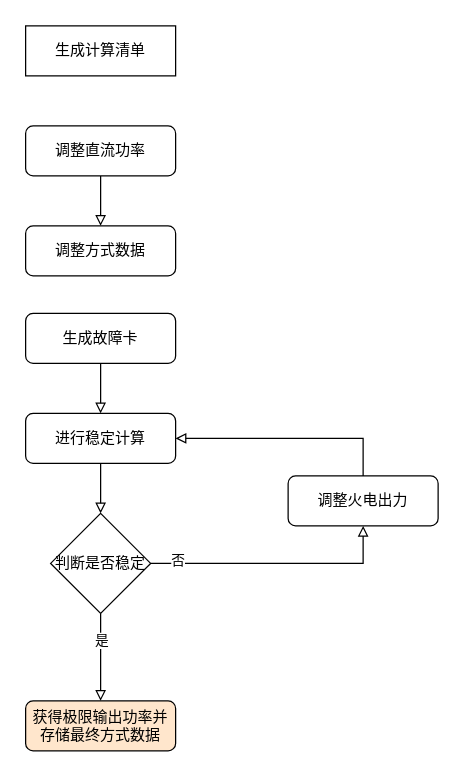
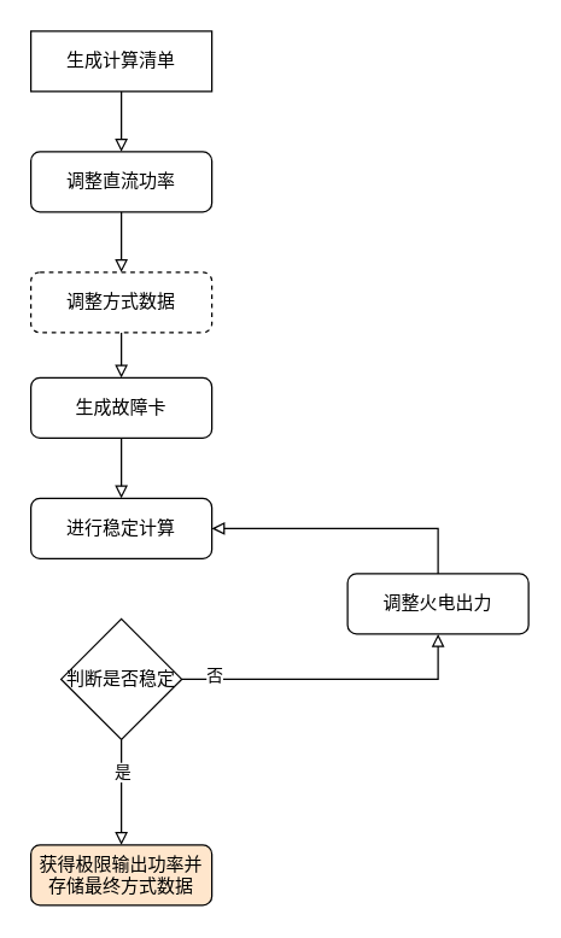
  <mxCell id="0" />
  <mxCell id="1" parent="0" />
+ <mxCell id="2" value="" style="edgeStyle=orthogonalEdgeStyle;rounded=0;orthogonalLoop=1;jettySize=auto;html=1;endArrow=block;endFill=0;" edge="1" parent="1" source="3" target="5"><mxGeometry relative="1" as="geometry" /></mxCell>
  <mxCell id="3" value="生成计算清单" style="whiteSpace=wrap;html=1;fontSize=12;glass=0;strokeWidth=1;shadow=0;rounded=0;" parent="1" vertex="1"><mxGeometry x="20" y="20" width="120" height="40" as="geometry" /></mxCell>
  <mxCell id="4" value="" style="edgeStyle=orthogonalEdgeStyle;rounded=0;orthogonalLoop=1;jettySize=auto;html=1;endArrow=block;endFill=0;" edge="1" parent="1" source="5" target="7"><mxGeometry relative="1" as="geometry" /></mxCell>
  <mxCell id="5" value="调整直流功率" style="rounded=1;whiteSpace=wrap;html=1;fontSize=12;glass=0;strokeWidth=1;shadow=0;" vertex="1" parent="1"><mxGeometry x="20" y="100" width="120" height="40" as="geometry" /></mxCell>
- <mxCell id="7" value="调整方式数据" style="rounded=1;whiteSpace=wrap;html=1;fontSize=12;glass=0;strokeWidth=1;shadow=0;" vertex="1" parent="1"><mxGeometry x="20" y="180" width="120" height="40" as="geometry" /></mxCell>
+ <mxCell id="6" value="" style="edgeStyle=orthogonalEdgeStyle;rounded=0;orthogonalLoop=1;jettySize=auto;html=1;endArrow=block;endFill=0;" edge="1" parent="1" source="7" target="16"><mxGeometry relative="1" as="geometry" /></mxCell>
+ <mxCell id="7" value="调整方式数据" style="rounded=1;whiteSpace=wrap;html=1;fontSize=12;glass=0;strokeWidth=1;shadow=0;dashed=1;" vertex="1" parent="1"><mxGeometry x="20" y="180" width="120" height="40" as="geometry" /></mxCell>
  <mxCell id="8" value="" style="edgeStyle=orthogonalEdgeStyle;rounded=0;orthogonalLoop=1;jettySize=auto;html=1;endArrow=block;endFill=0;entryX=0.5;entryY=1;entryDx=0;entryDy=0;" edge="1" parent="1" source="12" target="14"><mxGeometry relative="1" as="geometry" /></mxCell>
  <mxCell id="9" value="否" style="edgeLabel;html=1;align=center;verticalAlign=middle;resizable=0;points=[];" vertex="1" connectable="0" parent="8"><mxGeometry x="-0.793" y="3" relative="1" as="geometry"><mxPoint as="offset" /></mxGeometry></mxCell>
  <mxCell id="10" value="" style="edgeStyle=orthogonalEdgeStyle;rounded=0;orthogonalLoop=1;jettySize=auto;html=1;endArrow=block;endFill=0;entryX=0.5;entryY=0;entryDx=0;entryDy=0;" edge="1" parent="1" source="12" target="19"><mxGeometry relative="1" as="geometry"><mxPoint x="80" y="580" as="targetPoint" /></mxGeometry></mxCell>
  <mxCell id="11" value="是" style="edgeLabel;html=1;align=center;verticalAlign=middle;resizable=0;points=[];" vertex="1" connectable="0" parent="10"><mxGeometry x="-0.4" relative="1" as="geometry"><mxPoint as="offset" /></mxGeometry></mxCell>
  <mxCell id="12" value="判断是否稳定" style="rhombus;whiteSpace=wrap;html=1;" vertex="1" parent="1"><mxGeometry x="40" y="410" width="80" height="80" as="geometry" /></mxCell>
  <mxCell id="13" style="edgeStyle=orthogonalEdgeStyle;rounded=0;orthogonalLoop=1;jettySize=auto;html=1;endArrow=block;endFill=0;entryX=1;entryY=0.5;entryDx=0;entryDy=0;exitX=0.5;exitY=0;exitDx=0;exitDy=0;" edge="1" parent="1" source="14" target="18"><mxGeometry relative="1" as="geometry"><mxPoint x="160" y="180" as="targetPoint" /><Array as="points"><mxPoint x="290" y="350" /></Array></mxGeometry></mxCell>
  <mxCell id="14" value="调整火电出力" style="rounded=1;whiteSpace=wrap;html=1;fontSize=12;glass=0;strokeWidth=1;shadow=0;" vertex="1" parent="1"><mxGeometry x="230" y="380" width="120" height="40" as="geometry" /></mxCell>
  <mxCell id="15" value="" style="edgeStyle=orthogonalEdgeStyle;rounded=0;orthogonalLoop=1;jettySize=auto;html=1;endArrow=block;endFill=0;" edge="1" parent="1" source="16" target="18"><mxGeometry relative="1" as="geometry" /></mxCell>
  <mxCell id="16" value="生成故障卡" style="rounded=1;whiteSpace=wrap;html=1;fontSize=12;glass=0;strokeWidth=1;shadow=0;" vertex="1" parent="1"><mxGeometry x="20" y="250" width="120" height="40" as="geometry" /></mxCell>
- <mxCell id="17" value="" style="edgeStyle=orthogonalEdgeStyle;rounded=0;orthogonalLoop=1;jettySize=auto;html=1;endArrow=block;endFill=0;" edge="1" parent="1" source="18" target="12"><mxGeometry relative="1" as="geometry" /></mxCell>
  <mxCell id="18" value="进行稳定计算" style="rounded=1;whiteSpace=wrap;html=1;fontSize=12;glass=0;strokeWidth=1;shadow=0;" vertex="1" parent="1"><mxGeometry x="20" y="330" width="120" height="40" as="geometry" /></mxCell>
  <mxCell id="19" value="获得极限输出功率并存储最终方式数据" style="rounded=1;whiteSpace=wrap;html=1;fontSize=12;glass=0;strokeWidth=1;shadow=0;fillColor=#ffe6cc;" vertex="1" parent="1"><mxGeometry x="20" y="560" width="120" height="40" as="geometry" /></mxCell>
